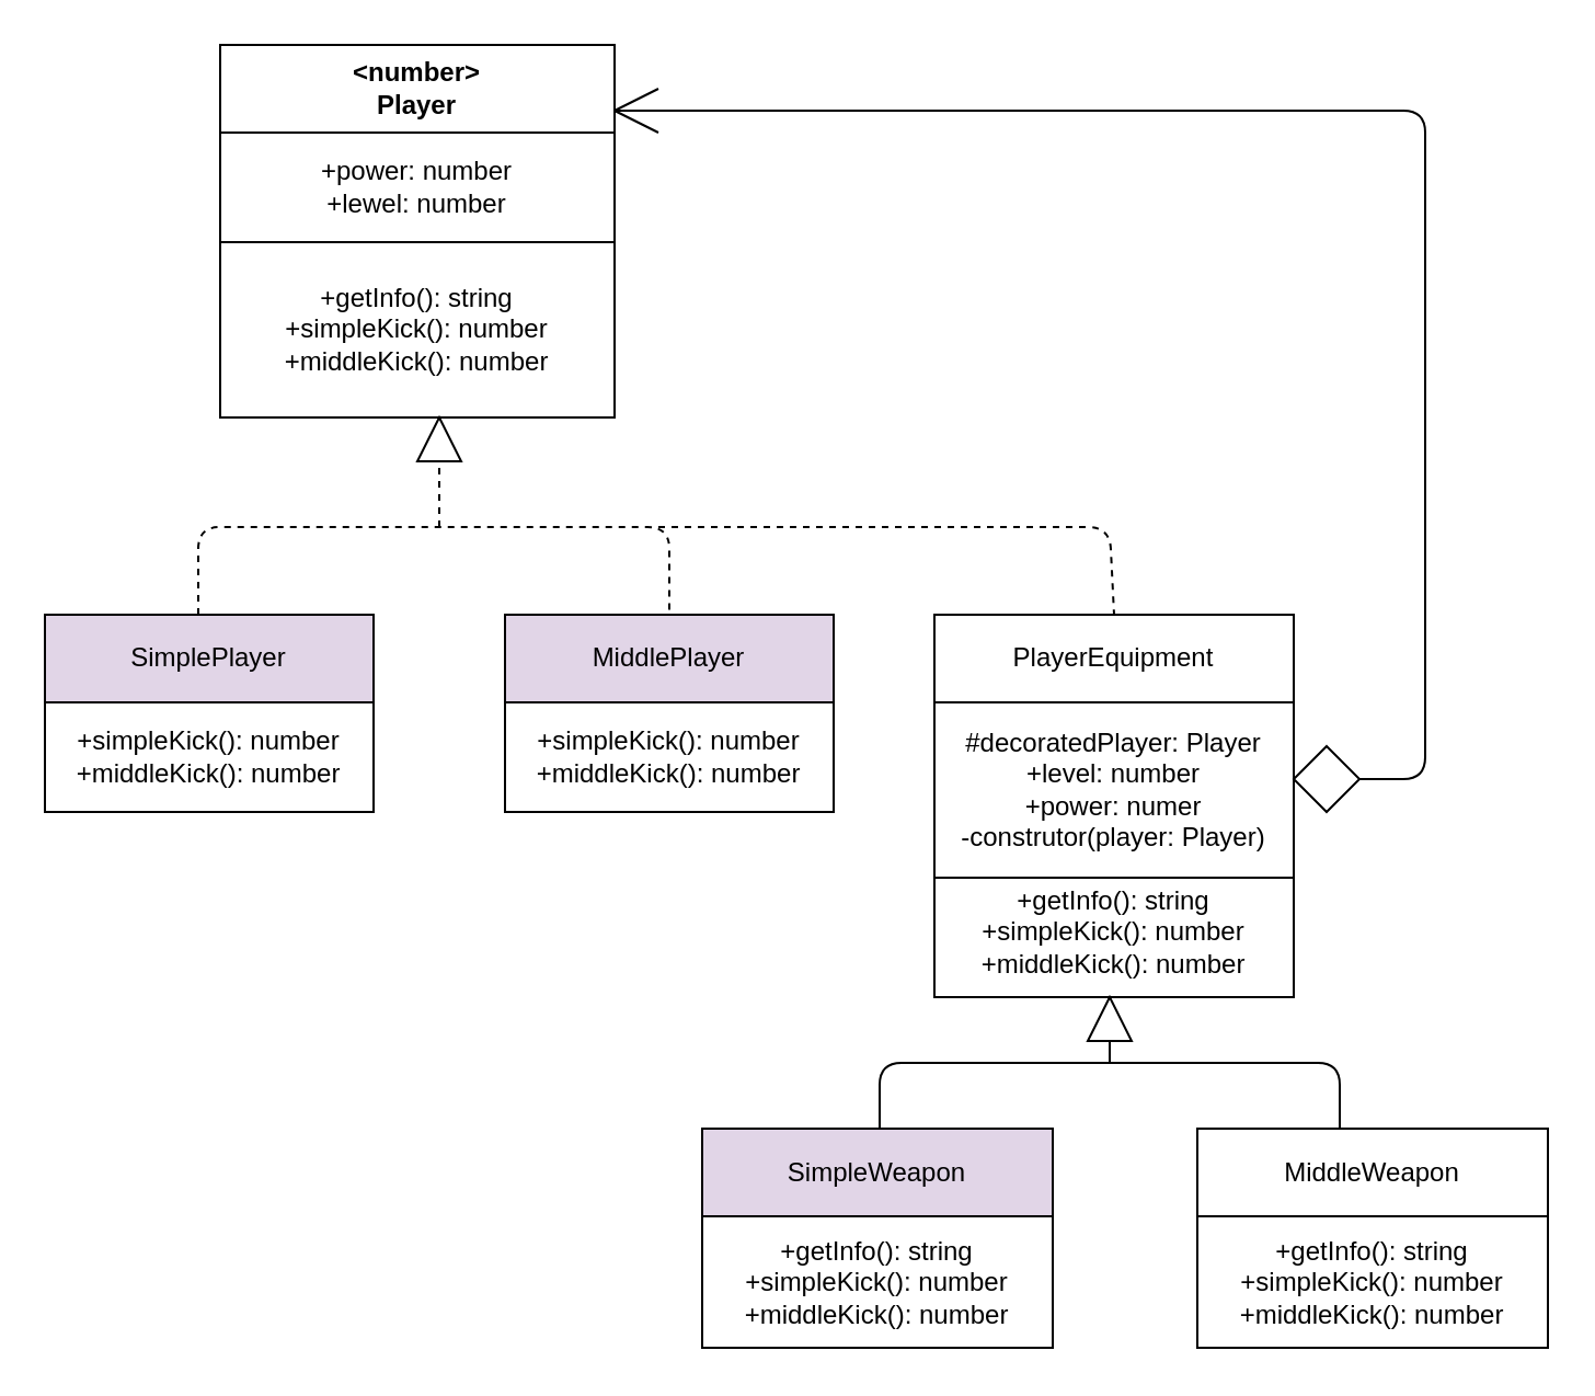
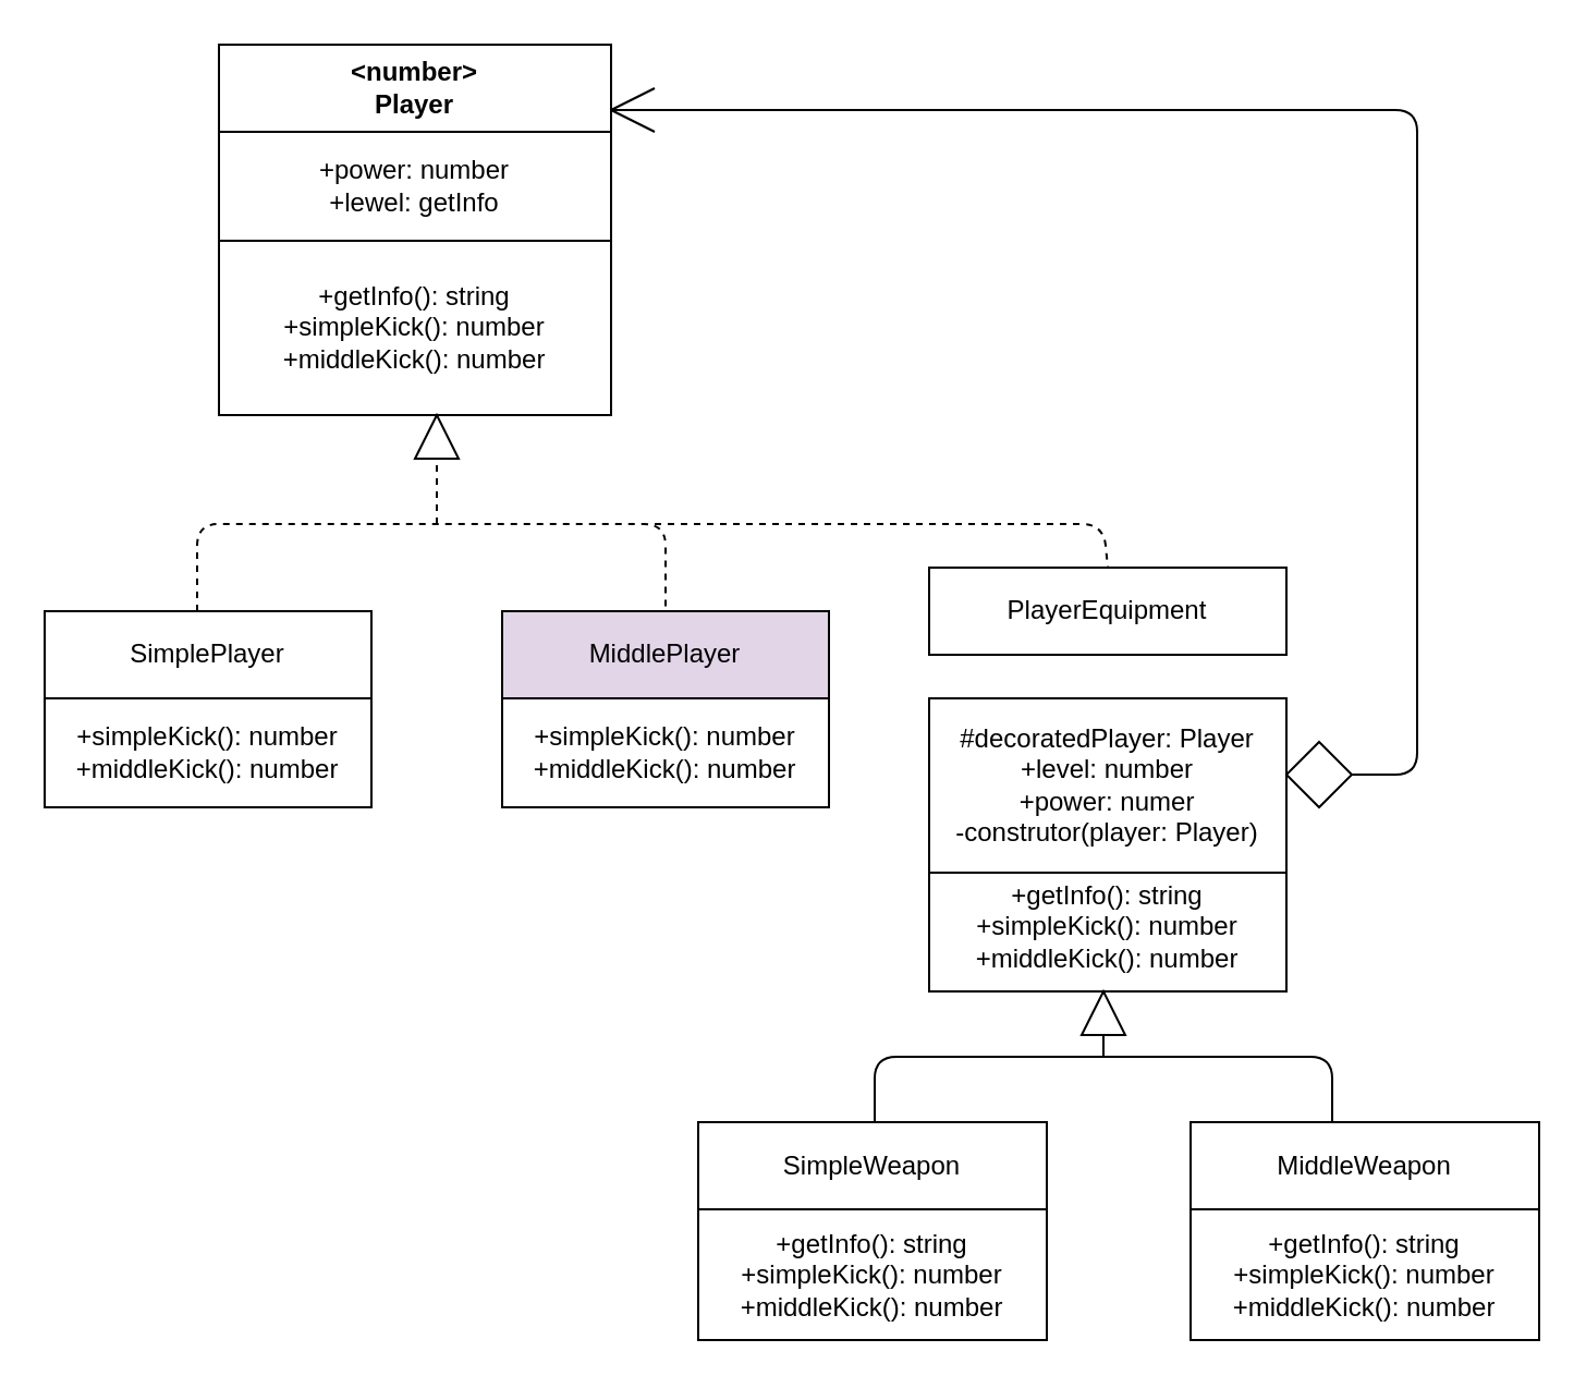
  <mxCell id="0" />
  <mxCell id="1" parent="0" />
  <mxCell id="2" value="&lt;b&gt;&amp;lt;number&amp;gt;&lt;br&gt;Player&lt;/b&gt;" style="rounded=0;whiteSpace=wrap;html=1;" parent="1" vertex="1"><mxGeometry x="100" y="20" width="180" height="40" as="geometry" /></mxCell>
  <mxCell id="3" value="+getInfo(): string&lt;br&gt;+simpleKick(): number&lt;br&gt;+middleKick(): number" style="rounded=0;whiteSpace=wrap;html=1;" parent="1" vertex="1"><mxGeometry x="100" y="110" width="180" height="80" as="geometry" /></mxCell>
- <mxCell id="4" value="+power: number&lt;br&gt;+lewel: number" style="rounded=0;whiteSpace=wrap;html=1;" parent="1" vertex="1"><mxGeometry x="100" y="60" width="180" height="50" as="geometry" /></mxCell>
- <mxCell id="5" value="SimplePlayer" style="rounded=0;whiteSpace=wrap;html=1;fillColor=#e1d5e7;" parent="1" vertex="1"><mxGeometry x="20" y="280" width="150" height="40" as="geometry" /></mxCell>
+ <mxCell id="4" value="+power: number&lt;br&gt;+lewel: getInfo" style="rounded=0;whiteSpace=wrap;html=1;" parent="1" vertex="1"><mxGeometry x="100" y="60" width="180" height="50" as="geometry" /></mxCell>
+ <mxCell id="5" value="SimplePlayer" style="rounded=0;whiteSpace=wrap;html=1;" parent="1" vertex="1"><mxGeometry x="20" y="280" width="150" height="40" as="geometry" /></mxCell>
  <mxCell id="6" value="+simpleKick(): number&lt;br&gt;+middleKick(): number" style="rounded=0;whiteSpace=wrap;html=1;" parent="1" vertex="1"><mxGeometry x="20" y="320" width="150" height="50" as="geometry" /></mxCell>
  <mxCell id="7" value="MiddlePlayer" style="rounded=0;whiteSpace=wrap;html=1;fillColor=#e1d5e7;" parent="1" vertex="1"><mxGeometry x="230" y="280" width="150" height="40" as="geometry" /></mxCell>
  <mxCell id="8" value="" style="triangle;whiteSpace=wrap;html=1;rotation=-90;" parent="1" vertex="1"><mxGeometry x="190" y="190" width="20" height="20" as="geometry" /></mxCell>
- <mxCell id="9" value="PlayerEquipment" style="rounded=0;whiteSpace=wrap;html=1;" parent="1" vertex="1"><mxGeometry x="426" y="280" width="164" height="40" as="geometry" /></mxCell>
+ <mxCell id="9" value="PlayerEquipment" style="rounded=0;whiteSpace=wrap;html=1;" parent="1" vertex="1"><mxGeometry x="426" y="260" width="164" height="40" as="geometry" /></mxCell>
  <mxCell id="10" value="+getInfo(): string&lt;br&gt;+simpleKick(): number&lt;br&gt;+middleKick(): number" style="rounded=0;whiteSpace=wrap;html=1;" parent="1" vertex="1"><mxGeometry x="426" y="394.5" width="164" height="60" as="geometry" /></mxCell>
  <mxCell id="11" value="+simpleKick(): number&lt;br&gt;+middleKick(): number" style="rounded=0;whiteSpace=wrap;html=1;" parent="1" vertex="1"><mxGeometry x="230" y="320" width="150" height="50" as="geometry" /></mxCell>
- <mxCell id="12" value="SimpleWeapon" style="rounded=0;whiteSpace=wrap;html=1;fillColor=#e1d5e7;" parent="1" vertex="1"><mxGeometry x="320" y="514.5" width="160" height="40" as="geometry" /></mxCell>
+ <mxCell id="12" value="SimpleWeapon" style="rounded=0;whiteSpace=wrap;html=1;" parent="1" vertex="1"><mxGeometry x="320" y="514.5" width="160" height="40" as="geometry" /></mxCell>
  <mxCell id="13" value="+getInfo(): string&lt;br&gt;+simpleKick(): number&lt;br&gt;+middleKick(): number" style="rounded=0;whiteSpace=wrap;html=1;" parent="1" vertex="1"><mxGeometry x="320" y="554.5" width="160" height="60" as="geometry" /></mxCell>
  <mxCell id="14" value="MiddleWeapon" style="rounded=0;whiteSpace=wrap;html=1;" parent="1" vertex="1"><mxGeometry x="546" y="514.5" width="160" height="40" as="geometry" /></mxCell>
  <mxCell id="15" value="+getInfo(): string&lt;br&gt;+simpleKick(): number&lt;br&gt;+middleKick(): number" style="rounded=0;whiteSpace=wrap;html=1;" parent="1" vertex="1"><mxGeometry x="546" y="554.5" width="160" height="60" as="geometry" /></mxCell>
  <mxCell id="16" value="" style="endArrow=none;html=1;exitX=0.5;exitY=0;exitDx=0;exitDy=0;entryX=0.5;entryY=0;entryDx=0;entryDy=0;" parent="1" edge="1"><mxGeometry width="50" height="50" relative="1" as="geometry"><mxPoint x="611" y="514.5" as="sourcePoint" /><mxPoint x="401" y="514.5" as="targetPoint" /><Array as="points"><mxPoint x="611" y="484.5" /><mxPoint x="401" y="484.5" /></Array></mxGeometry></mxCell>
  <mxCell id="17" value="" style="endArrow=none;html=1;" parent="1" edge="1"><mxGeometry width="50" height="50" relative="1" as="geometry"><mxPoint x="506" y="484.5" as="sourcePoint" /><mxPoint x="506" y="474.5" as="targetPoint" /></mxGeometry></mxCell>
  <mxCell id="18" value="" style="triangle;whiteSpace=wrap;html=1;rotation=-90;" parent="1" vertex="1"><mxGeometry x="496" y="454.5" width="20" height="20" as="geometry" /></mxCell>
  <mxCell id="19" value="" style="endArrow=none;dashed=1;html=1;entryX=0.5;entryY=0;entryDx=0;entryDy=0;" parent="1" target="7" edge="1"><mxGeometry width="50" height="50" relative="1" as="geometry"><mxPoint x="90" y="280" as="sourcePoint" /><mxPoint x="140" y="230" as="targetPoint" /><Array as="points"><mxPoint x="90" y="240" /><mxPoint x="305" y="240" /></Array></mxGeometry></mxCell>
  <mxCell id="20" value="" style="endArrow=none;dashed=1;html=1;entryX=0;entryY=0.5;entryDx=0;entryDy=0;" parent="1" target="8" edge="1"><mxGeometry width="50" height="50" relative="1" as="geometry"><mxPoint x="200" y="240" as="sourcePoint" /><mxPoint x="250" y="190" as="targetPoint" /></mxGeometry></mxCell>
  <mxCell id="21" value="" style="endArrow=none;dashed=1;html=1;entryX=0.5;entryY=0;entryDx=0;entryDy=0;" edge="1" parent="1" target="9"><mxGeometry width="50" height="50" relative="1" as="geometry"><mxPoint x="300" y="240" as="sourcePoint" /><mxPoint x="430" y="230" as="targetPoint" /><Array as="points"><mxPoint x="506" y="240" /></Array></mxGeometry></mxCell>
  <mxCell id="22" value="#decoratedPlayer: Player&lt;br&gt;+level: number&lt;br&gt;+power: numer&lt;br&gt;-construtor(player: Player)" style="rounded=0;whiteSpace=wrap;html=1;" vertex="1" parent="1"><mxGeometry x="426" y="320" width="164" height="80" as="geometry" /></mxCell>
  <mxCell id="23" value="" style="rhombus;whiteSpace=wrap;html=1;" vertex="1" parent="1"><mxGeometry x="590" y="340" width="30" height="30" as="geometry" /></mxCell>
  <mxCell id="24" value="" style="endArrow=none;html=1;exitX=1;exitY=0.5;exitDx=0;exitDy=0;" edge="1" parent="1" source="23"><mxGeometry width="50" height="50" relative="1" as="geometry"><mxPoint x="620" y="350" as="sourcePoint" /><mxPoint x="280" y="50" as="targetPoint" /><Array as="points"><mxPoint x="650" y="355" /><mxPoint x="650" y="50" /></Array></mxGeometry></mxCell>
  <mxCell id="25" value="" style="endArrow=none;html=1;" edge="1" parent="1"><mxGeometry width="50" height="50" relative="1" as="geometry"><mxPoint x="280" y="50" as="sourcePoint" /><mxPoint x="300" y="40" as="targetPoint" /></mxGeometry></mxCell>
  <mxCell id="26" value="" style="endArrow=none;html=1;" edge="1" parent="1"><mxGeometry width="50" height="50" relative="1" as="geometry"><mxPoint x="280" y="50" as="sourcePoint" /><mxPoint x="300" y="60" as="targetPoint" /></mxGeometry></mxCell>
